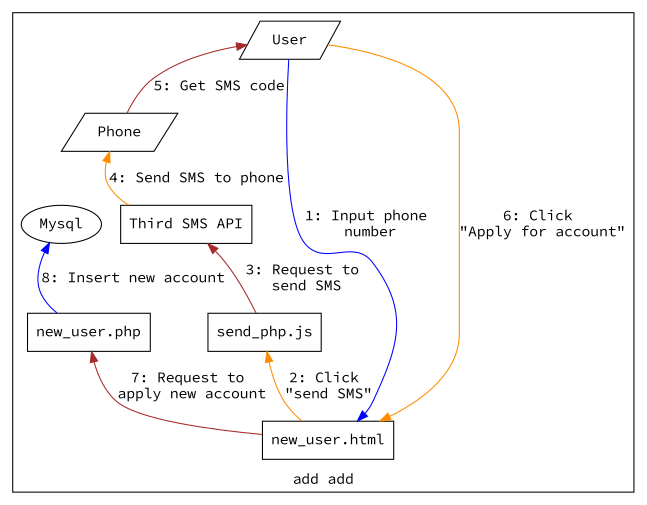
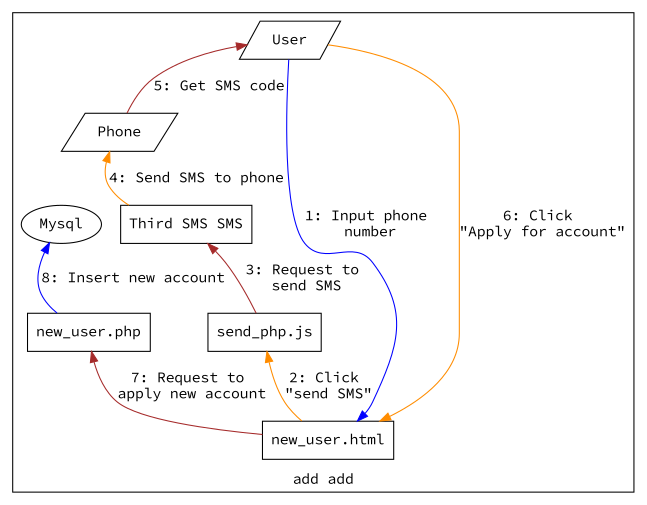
  digraph {
    compound=true
    fontname="Source Code Pro"
    rankdir=BT
    node [fontname="Source Code Pro" shape=box]
    edge [color=brown fontname="Source Code Pro"]
    n1 [label="new_user.html"]
    n2 [label="new_user.php"]
    n3 [label="send_php.js"]
    n4 [label=User shape=parallelogram]
    n5 [label=Phone shape=parallelogram]
-   n6 [label="Third SMS API"]
+   n6 [label="Third SMS SMS"]
    n7 [label=Mysql shape=oval]
    subgraph cluster_1 {
      label="add add"
      rankdir=RL
      n1
      n2
      n3
      n4
      n5
      n6
      n7
    }
    n1 -> n2 [label="7: Request to \napply new account"]
    n1 -> n3 [color=darkorange label="2: Click \n\"send SMS\""]
    n2 -> n7 [color=blue label="8: Insert new account"]
    n3 -> n6 [label="3: Request to \nsend SMS"]
    n4 -> n1 [color=blue label="1: Input phone \nnumber"]
    n4 -> n1 [color=darkorange label="6: Click \n\"Apply for account\""]
    n5 -> n4 [label="5: Get SMS code"]
    n6 -> n5 [color=darkorange label="4: Send SMS to phone"]
  }
